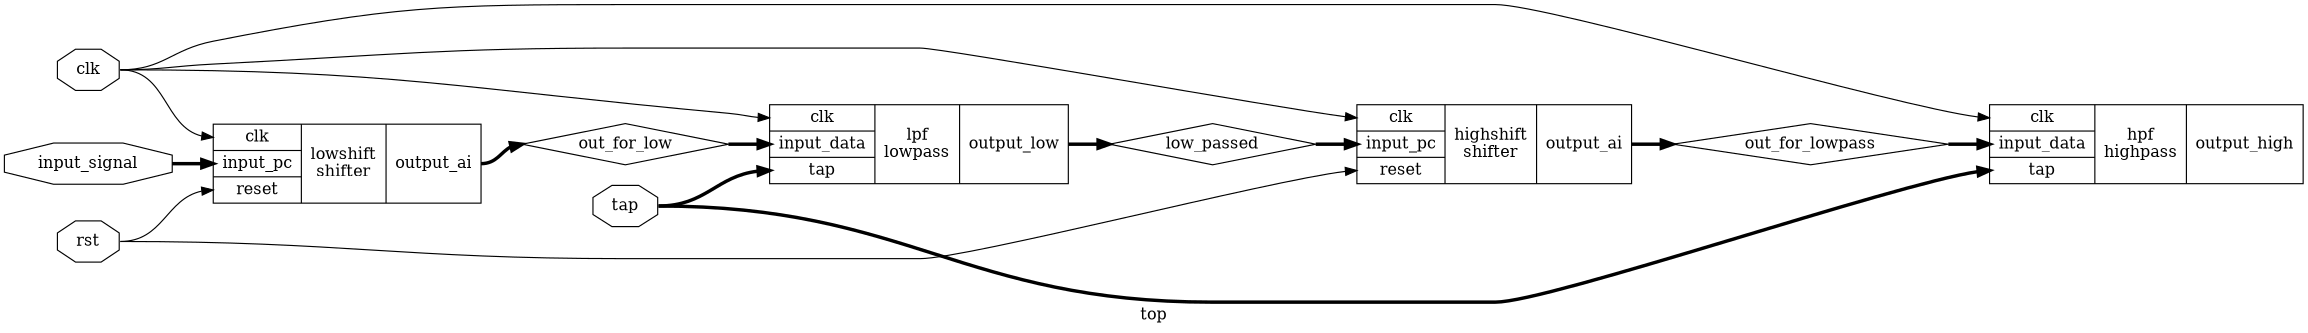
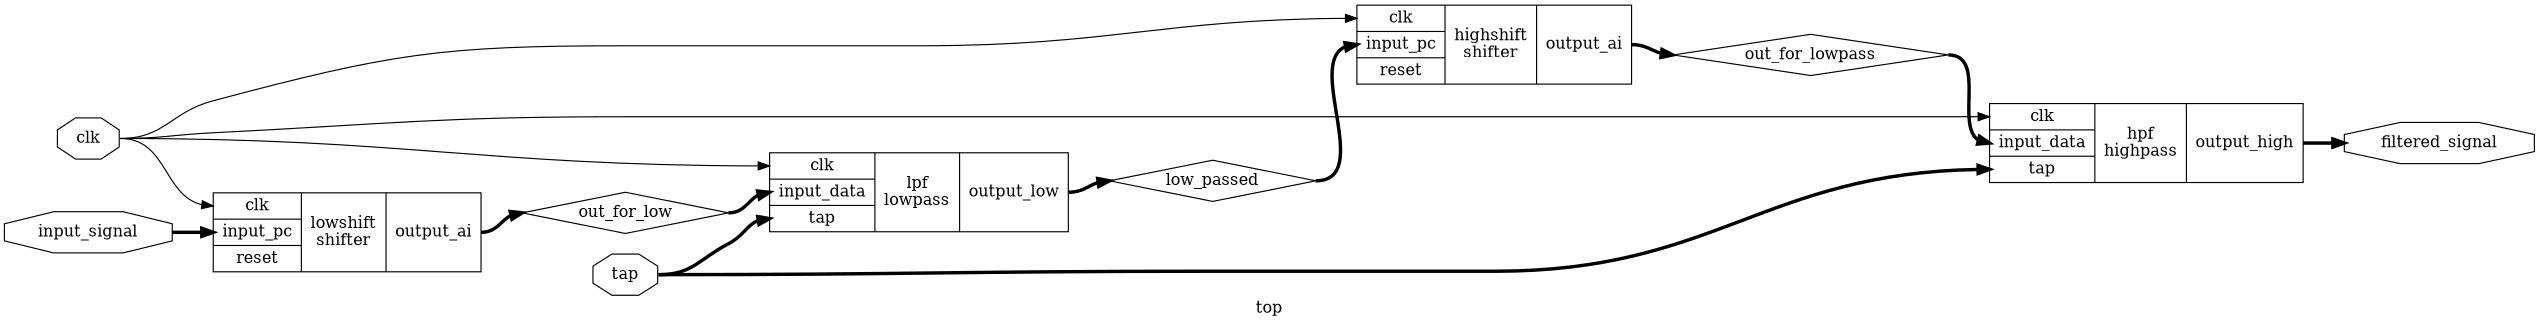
  digraph {
    label=top
    rankdir=LR
    remincross=true
    node [color=black fontcolor=black shape=octagon]
    edge [color=black fontcolor=black headport=w style="setlinewidth(3)" tailport=e]
    n1 [label=low_passed shape=diamond]
    n2 [label="{{<p6> clk|<p12> input_pc|<p13> reset}|highshift\nshifter|{<p14> output_ai}}" shape=record color="" fontcolor=""]
    n3 [label=out_for_lowpass shape=diamond]
    n4 [label="{{<p6> clk|<p9> input_data|<p7> tap}|hpf\nhighpass|{<p10> output_high}}" shape=record color="" fontcolor=""]
+   n5 [label=filtered_signal]
    n6 [label=out_for_low shape=diamond]
    n7 [label="{{<p6> clk|<p9> input_data|<p7> tap}|lpf\nlowpass|{<p16> output_low}}" shape=record color="" fontcolor=""]
-   n8 [label=rst]
    n9 [label="{{<p6> clk|<p12> input_pc|<p13> reset}|lowshift\nshifter|{<p14> output_ai}}" shape=record color="" fontcolor=""]
    n10 [label=clk]
    n11 [label=tap]
    n12 [label=input_signal]
    n1 -> n2 [headport="p12:w"]
    n2 -> n3 [tailport="p14:e"]
    n3 -> n4 [headport="p9:w"]
+   n4 -> n5 [tailport="p10:e"]
    n6 -> n7 [headport="p9:w"]
    n7 -> n1 [tailport="p16:e"]
-   n8 -> n2 [headport="p13:w" style=""]
-   n8 -> n9 [headport="p13:w" style=""]
    n9 -> n6 [tailport="p14:e"]
    n10 -> n2 [headport="p6:w" style=""]
    n10 -> n4 [headport="p6:w" style=""]
    n10 -> n7 [headport="p6:w" style=""]
    n10 -> n9 [headport="p6:w" style=""]
    n11 -> n4 [headport="p7:w"]
    n11 -> n7 [headport="p7:w"]
    n12 -> n9 [headport="p12:w"]
  }
